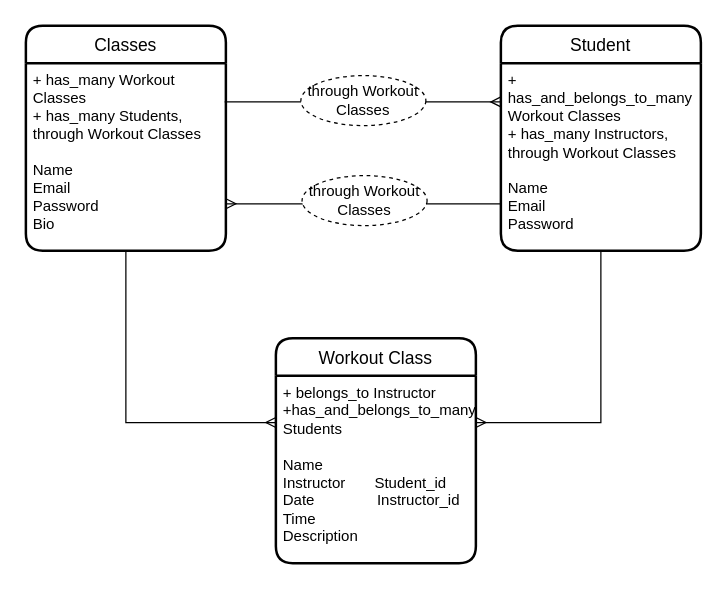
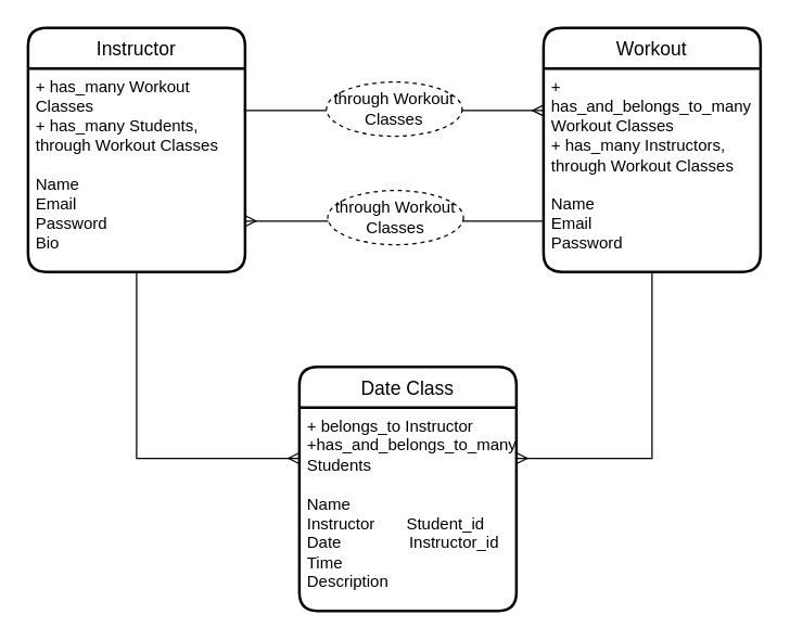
  <mxCell id="0" />
  <mxCell id="1" parent="0" />
- <mxCell id="2" value="Classes" style="swimlane;childLayout=stackLayout;horizontal=1;startSize=30;horizontalStack=0;rounded=1;fontSize=14;fontStyle=0;strokeWidth=2;resizeParent=0;resizeLast=1;shadow=0;dashed=0;align=center;" parent="1" vertex="1"><mxGeometry x="20" y="20" width="160" height="180" as="geometry" /></mxCell>
+ <mxCell id="2" value="Instructor" style="swimlane;childLayout=stackLayout;horizontal=1;startSize=30;horizontalStack=0;rounded=1;fontSize=14;fontStyle=0;strokeWidth=2;resizeParent=0;resizeLast=1;shadow=0;dashed=0;align=center;" parent="1" vertex="1"><mxGeometry x="20" y="20" width="160" height="180" as="geometry" /></mxCell>
  <mxCell id="3" value="+ has_many Workout Classes&#10;+ has_many Students, through Workout Classes&#10;&#10;Name&#10;Email&#10;Password&#10;Bio&#10;" style="align=left;strokeColor=none;fillColor=none;spacingLeft=4;fontSize=12;verticalAlign=top;resizable=0;rotatable=0;part=1;whiteSpace=wrap;" parent="2" vertex="1"><mxGeometry y="30" width="160" height="150" as="geometry" /></mxCell>
- <mxCell id="4" value="Student" style="swimlane;childLayout=stackLayout;horizontal=1;startSize=30;horizontalStack=0;rounded=1;fontSize=14;fontStyle=0;strokeWidth=2;resizeParent=0;resizeLast=1;shadow=0;dashed=0;align=center;" parent="1" vertex="1"><mxGeometry x="400" y="20" width="160" height="180" as="geometry" /></mxCell>
+ <mxCell id="4" value="Workout" style="swimlane;childLayout=stackLayout;horizontal=1;startSize=30;horizontalStack=0;rounded=1;fontSize=14;fontStyle=0;strokeWidth=2;resizeParent=0;resizeLast=1;shadow=0;dashed=0;align=center;" parent="1" vertex="1"><mxGeometry x="400" y="20" width="160" height="180" as="geometry" /></mxCell>
  <mxCell id="5" value="+ has_and_belongs_to_many Workout Classes&#10;+ has_many Instructors, through Workout Classes&#10;&#10;Name&#10;Email&#10;Password" style="align=left;strokeColor=none;fillColor=none;spacingLeft=4;fontSize=12;verticalAlign=top;resizable=0;rotatable=0;part=1;whiteSpace=wrap;" parent="4" vertex="1"><mxGeometry y="30" width="160" height="150" as="geometry" /></mxCell>
- <mxCell id="6" value="Workout Class" style="swimlane;childLayout=stackLayout;horizontal=1;startSize=30;horizontalStack=0;rounded=1;fontSize=14;fontStyle=0;strokeWidth=2;resizeParent=0;resizeLast=1;shadow=0;dashed=0;align=center;" parent="1" vertex="1"><mxGeometry x="220" y="270" width="160" height="180" as="geometry" /></mxCell>
+ <mxCell id="6" value="Date Class" style="swimlane;childLayout=stackLayout;horizontal=1;startSize=30;horizontalStack=0;rounded=1;fontSize=14;fontStyle=0;strokeWidth=2;resizeParent=0;resizeLast=1;shadow=0;dashed=0;align=center;" parent="1" vertex="1"><mxGeometry x="220" y="270" width="160" height="180" as="geometry" /></mxCell>
  <mxCell id="7" value="+ belongs_to Instructor&#10;+has_and_belongs_to_many Students&#10;&#10;Name             &#10;Instructor       Student_id&#10;Date               Instructor_id&#10;Time&#10;Description" style="align=left;strokeColor=none;fillColor=none;spacingLeft=4;fontSize=12;verticalAlign=top;resizable=0;rotatable=0;part=1;whiteSpace=wrap;" parent="6" vertex="1"><mxGeometry y="30" width="160" height="150" as="geometry" /></mxCell>
  <mxCell id="8" value="" style="edgeStyle=elbowEdgeStyle;fontSize=12;html=1;endArrow=ERmany;rounded=0;exitX=0.5;exitY=1;exitDx=0;exitDy=0;entryX=0;entryY=0.25;entryDx=0;entryDy=0;endFill=0;" parent="1" source="3" target="7" edge="1"><mxGeometry width="100" height="100" relative="1" as="geometry"><mxPoint x="83" y="210" as="sourcePoint" /><mxPoint x="210" y="338" as="targetPoint" /><Array as="points"><mxPoint x="100" y="280" /></Array></mxGeometry></mxCell>
  <mxCell id="9" value="" style="edgeStyle=elbowEdgeStyle;fontSize=12;html=1;endArrow=ERmany;rounded=0;exitX=0.5;exitY=1;exitDx=0;exitDy=0;entryX=1;entryY=0.25;entryDx=0;entryDy=0;endFill=0;" parent="1" target="7" edge="1"><mxGeometry width="100" height="100" relative="1" as="geometry"><mxPoint x="480" y="200" as="sourcePoint" /><mxPoint x="600" y="337.5" as="targetPoint" /><Array as="points"><mxPoint x="480" y="280" /></Array></mxGeometry></mxCell>
  <mxCell id="10" value="" style="edgeStyle=elbowEdgeStyle;fontSize=12;html=1;endArrow=ERmany;rounded=0;exitX=0.994;exitY=0.207;exitDx=0;exitDy=0;endFill=0;exitPerimeter=0;" parent="1" source="3" edge="1"><mxGeometry width="100" height="100" relative="1" as="geometry"><mxPoint x="240" y="90" as="sourcePoint" /><mxPoint x="400" y="81" as="targetPoint" /><Array as="points"><mxPoint x="240" y="170" /></Array></mxGeometry></mxCell>
  <mxCell id="11" value="through Workout Classes" style="ellipse;whiteSpace=wrap;html=1;align=center;dashed=1;" parent="1" vertex="1"><mxGeometry x="240" y="60" width="100" height="40" as="geometry" /></mxCell>
  <mxCell id="12" value="" style="edgeStyle=elbowEdgeStyle;fontSize=12;html=1;endArrow=ERmany;rounded=0;exitX=0;exitY=0.75;exitDx=0;exitDy=0;endFill=0;entryX=1;entryY=0.75;entryDx=0;entryDy=0;" parent="1" source="5" target="3" edge="1"><mxGeometry width="100" height="100" relative="1" as="geometry"><mxPoint x="180" y="161.05" as="sourcePoint" /><mxPoint x="250" y="200" as="targetPoint" /><Array as="points"><mxPoint x="290" y="180" /></Array></mxGeometry></mxCell>
  <mxCell id="13" value="through Workout Classes" style="ellipse;whiteSpace=wrap;html=1;align=center;dashed=1;" parent="1" vertex="1"><mxGeometry x="240.96" y="140" width="100" height="40" as="geometry" /></mxCell>
